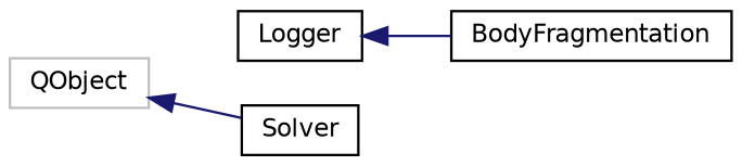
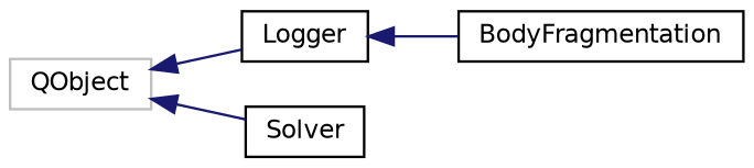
  digraph {
    rankdir=LR
    node [color=black fillcolor=white fontname=Helvetica fontsize=10 shape=record style=filled]
    edge [color=midnightblue dir=back fontname=Helvetica fontsize=10 labelfontname=Helvetica labelfontsize=10 style=solid]
    n1 [color=grey75 height=0.2 label=QObject width=0.4]
    n2 [height=0.2 label=Logger width=0.4]
    n3 [height=0.2 label=Solver width=0.4]
    n4 [height=0.2 label=BodyFragmentation width=0.4]
+   n1 -> n2
    n1 -> n3
    n2 -> n4
  }
